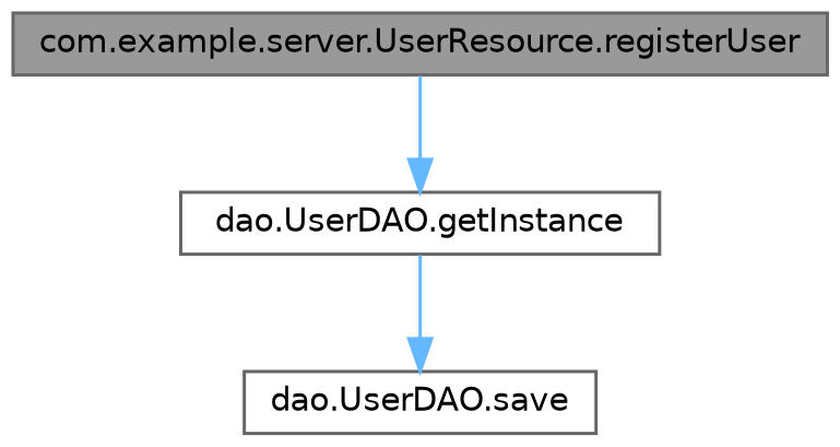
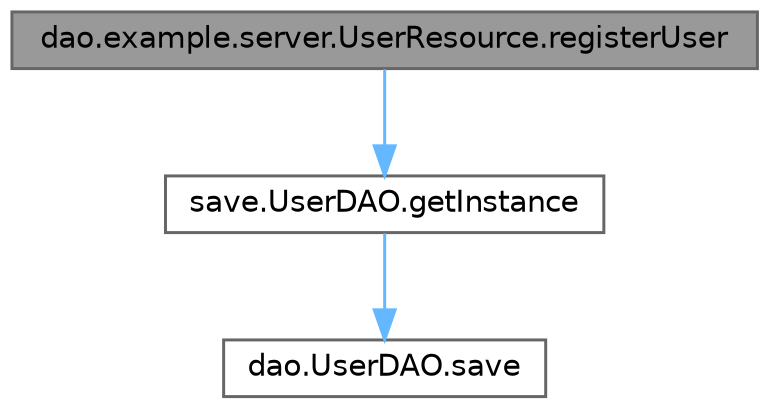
  digraph {
    rankdir=TB
    node [color=grey40 fillcolor=white fontname=Helvetica fontsize=10 shape=box style=filled]
    edge [color=steelblue1 fontname=Helvetica fontsize=10 labelfontname=Helvetica labelfontsize=10 style=solid]
-   n1 [color=gray40 fillcolor=grey60 fontcolor=black height=0.2 label="com.example.server.UserResource.registerUser" width=0.4]
-   n2 [height=0.2 label="dao.UserDAO.getInstance" width=0.4]
+   n1 [color=gray40 fillcolor=grey60 fontcolor=black height=0.2 label="dao.example.server.UserResource.registerUser" width=0.4]
+   n2 [height=0.2 label="save.UserDAO.getInstance" width=0.4]
    n3 [height=0.2 label="dao.UserDAO.save" width=0.4]
    n1 -> n2
    n2 -> n3
  }
